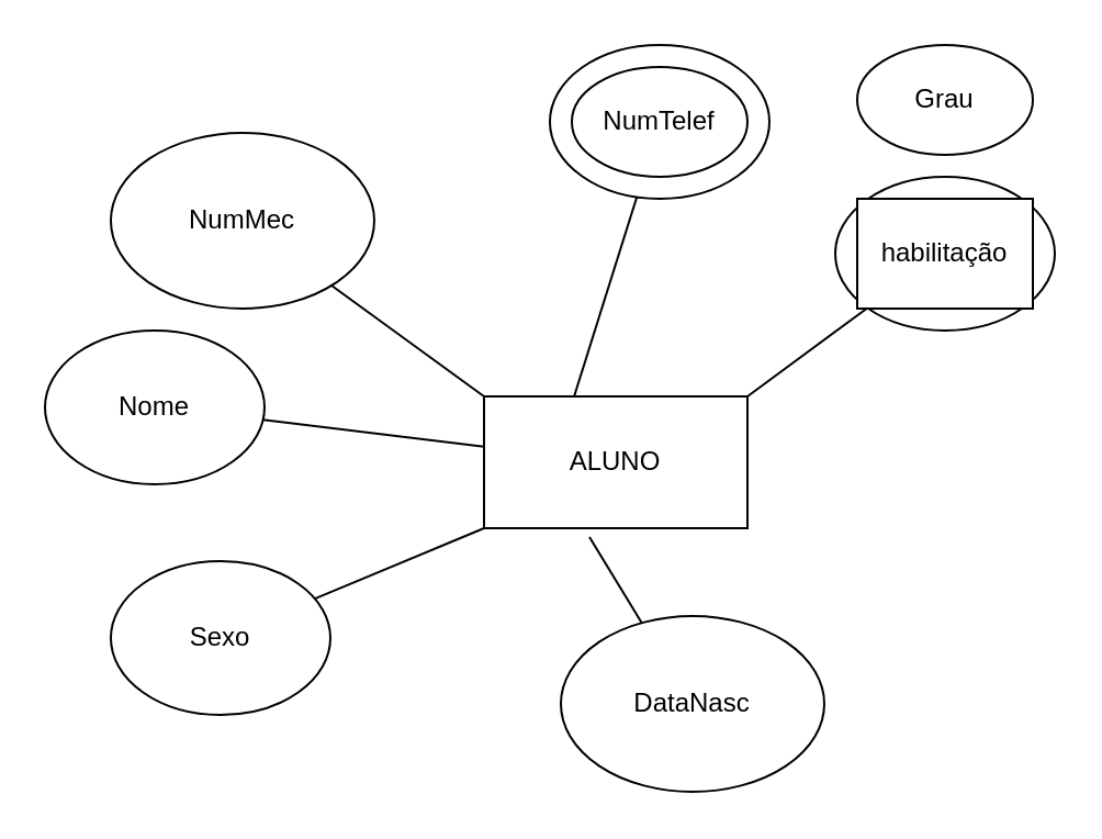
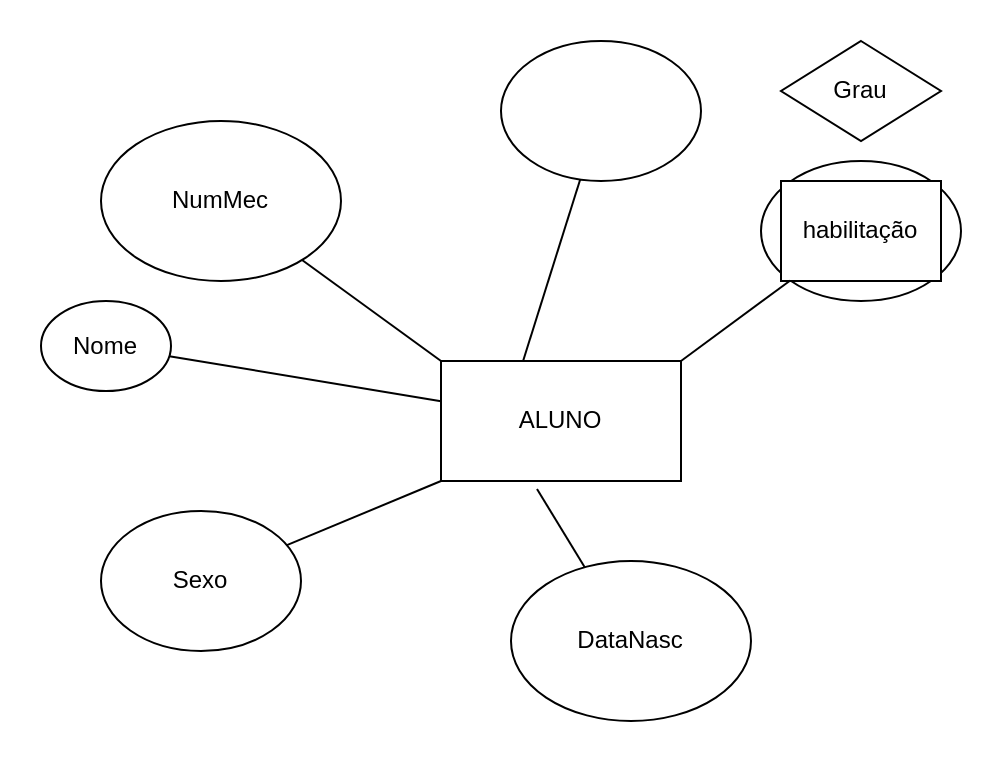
  <mxCell id="0" />
  <mxCell id="1" parent="0" />
  <mxCell id="2" value="NumMec" style="ellipse;whiteSpace=wrap;html=1;" vertex="1" parent="1"><mxGeometry x="50" y="60" width="120" height="80" as="geometry" /></mxCell>
  <mxCell id="3" value="ALUNO" style="rounded=0;whiteSpace=wrap;html=1;" vertex="1" parent="1"><mxGeometry x="220" y="180" width="120" height="60" as="geometry" /></mxCell>
  <mxCell id="4" value="" style="endArrow=none;html=1;rounded=0;exitX=0;exitY=0;exitDx=0;exitDy=0;" edge="1" parent="1" source="3" target="2"><mxGeometry width="50" height="50" relative="1" as="geometry"><mxPoint x="290" y="230" as="sourcePoint" /><mxPoint x="340" y="180" as="targetPoint" /></mxGeometry></mxCell>
- <mxCell id="5" value="Nome" style="ellipse;whiteSpace=wrap;html=1;" vertex="1" parent="1"><mxGeometry x="20" y="150" width="100" height="70" as="geometry" /></mxCell>
+ <mxCell id="5" value="Nome" style="ellipse;whiteSpace=wrap;html=1;" vertex="1" parent="1"><mxGeometry x="20" y="150" width="65" height="45" as="geometry" /></mxCell>
  <mxCell id="6" value="Sexo" style="ellipse;whiteSpace=wrap;html=1;" vertex="1" parent="1"><mxGeometry x="50" y="255" width="100" height="70" as="geometry" /></mxCell>
  <mxCell id="7" value="" style="endArrow=none;html=1;rounded=0;" edge="1" parent="1" source="5" target="3"><mxGeometry width="50" height="50" relative="1" as="geometry"><mxPoint x="290" y="230" as="sourcePoint" /><mxPoint x="340" y="180" as="targetPoint" /></mxGeometry></mxCell>
  <mxCell id="8" value="" style="endArrow=none;html=1;rounded=0;entryX=0;entryY=1;entryDx=0;entryDy=0;" edge="1" parent="1" source="6" target="3"><mxGeometry width="50" height="50" relative="1" as="geometry"><mxPoint x="290" y="230" as="sourcePoint" /><mxPoint x="340" y="180" as="targetPoint" /></mxGeometry></mxCell>
  <mxCell id="9" value="DataNasc" style="ellipse;whiteSpace=wrap;html=1;" vertex="1" parent="1"><mxGeometry x="255" y="280" width="120" height="80" as="geometry" /></mxCell>
  <mxCell id="10" value="" style="endArrow=none;html=1;rounded=0;exitX=0.4;exitY=1.067;exitDx=0;exitDy=0;exitPerimeter=0;" edge="1" parent="1" source="3" target="9"><mxGeometry width="50" height="50" relative="1" as="geometry"><mxPoint x="290" y="230" as="sourcePoint" /><mxPoint x="340" y="180" as="targetPoint" /></mxGeometry></mxCell>
  <mxCell id="11" value="" style="ellipse;whiteSpace=wrap;html=1;" vertex="1" parent="1"><mxGeometry x="250" y="20" width="100" height="70" as="geometry" /></mxCell>
- <mxCell id="12" value="NumTelef" style="ellipse;whiteSpace=wrap;html=1;" vertex="1" parent="1"><mxGeometry x="260" y="30" width="80" height="50" as="geometry" /></mxCell>
  <mxCell id="13" value="" style="endArrow=none;html=1;rounded=0;entryX=0.342;entryY=0;entryDx=0;entryDy=0;entryPerimeter=0;" edge="1" parent="1" source="11" target="3"><mxGeometry width="50" height="50" relative="1" as="geometry"><mxPoint x="290" y="230" as="sourcePoint" /><mxPoint x="340" y="180" as="targetPoint" /></mxGeometry></mxCell>
  <mxCell id="14" value="" style="ellipse;whiteSpace=wrap;html=1;" vertex="1" parent="1"><mxGeometry x="380" y="80" width="100" height="70" as="geometry" /></mxCell>
  <mxCell id="15" value="habilitação" style="whiteSpace=wrap;html=1;rounded=0;" vertex="1" parent="1"><mxGeometry x="390" y="90" width="80" height="50" as="geometry" /></mxCell>
  <mxCell id="16" value="" style="endArrow=none;html=1;rounded=0;exitX=0;exitY=1;exitDx=0;exitDy=0;" edge="1" parent="1" source="14"><mxGeometry width="50" height="50" relative="1" as="geometry"><mxPoint x="290" y="230" as="sourcePoint" /><mxPoint x="340" y="180" as="targetPoint" /></mxGeometry></mxCell>
- <mxCell id="17" value="Grau" style="ellipse;whiteSpace=wrap;html=1;" vertex="1" parent="1"><mxGeometry x="390" y="20" width="80" height="50" as="geometry" /></mxCell>
+ <mxCell id="17" value="Grau" style="rhombus;whiteSpace=wrap;html=1;" vertex="1" parent="1"><mxGeometry x="390" y="20" width="80" height="50" as="geometry" /></mxCell>
